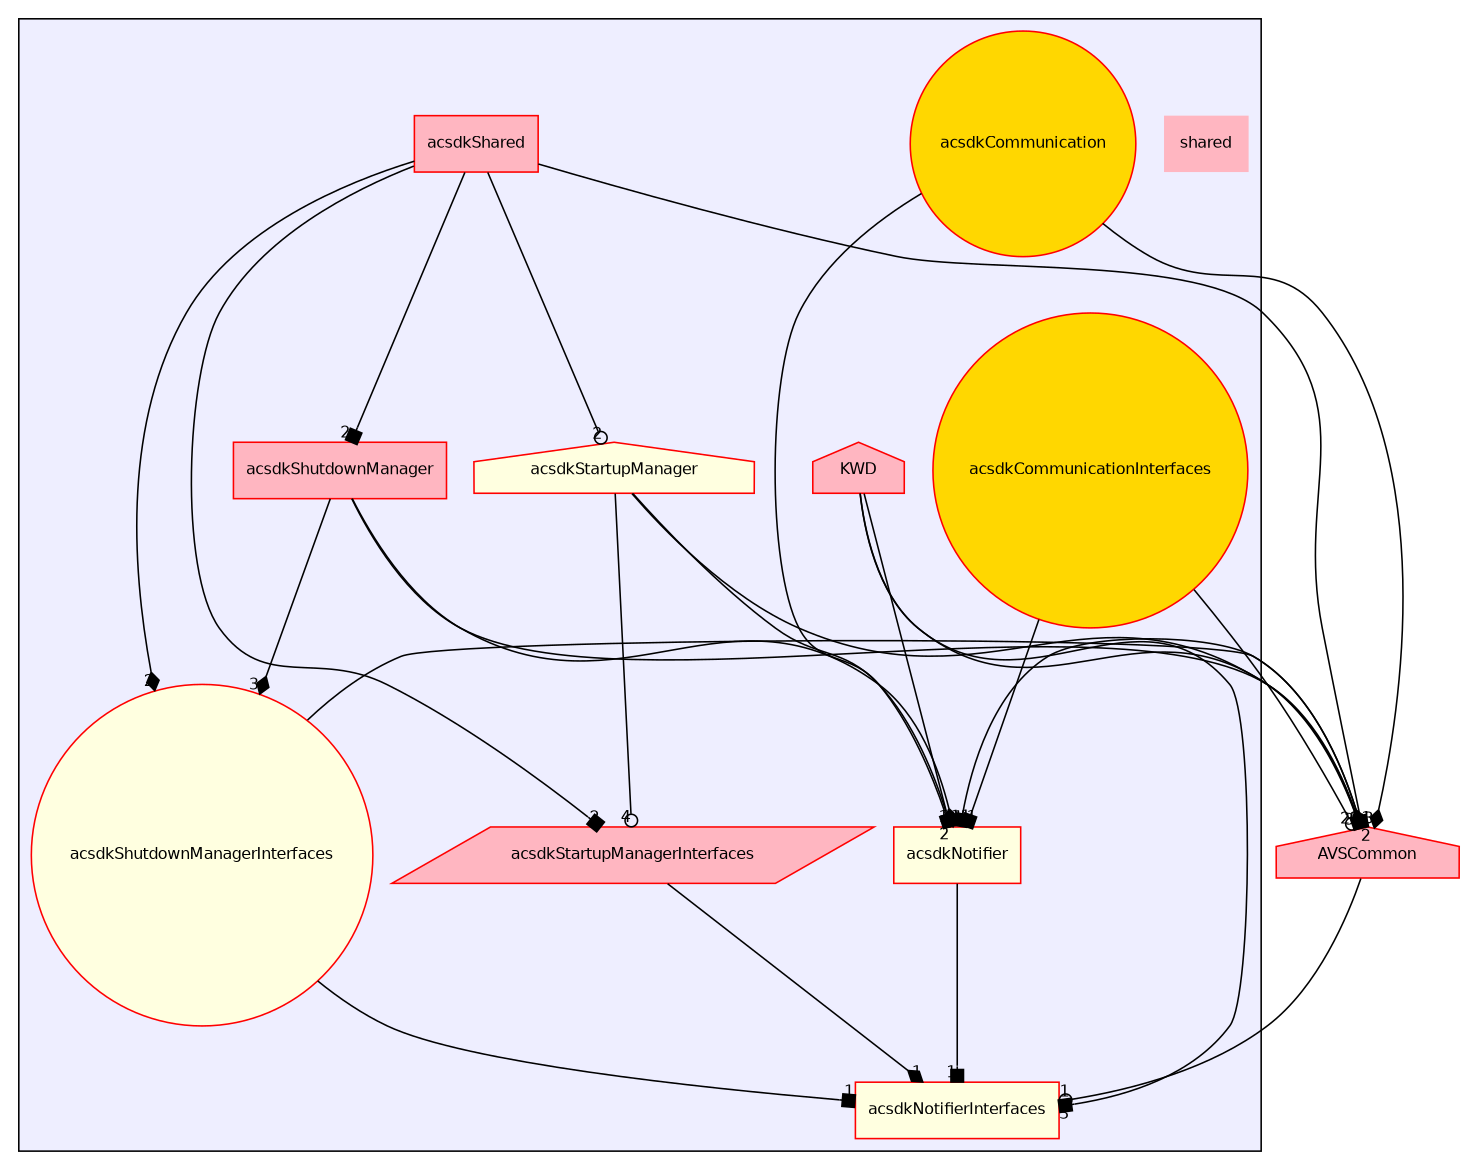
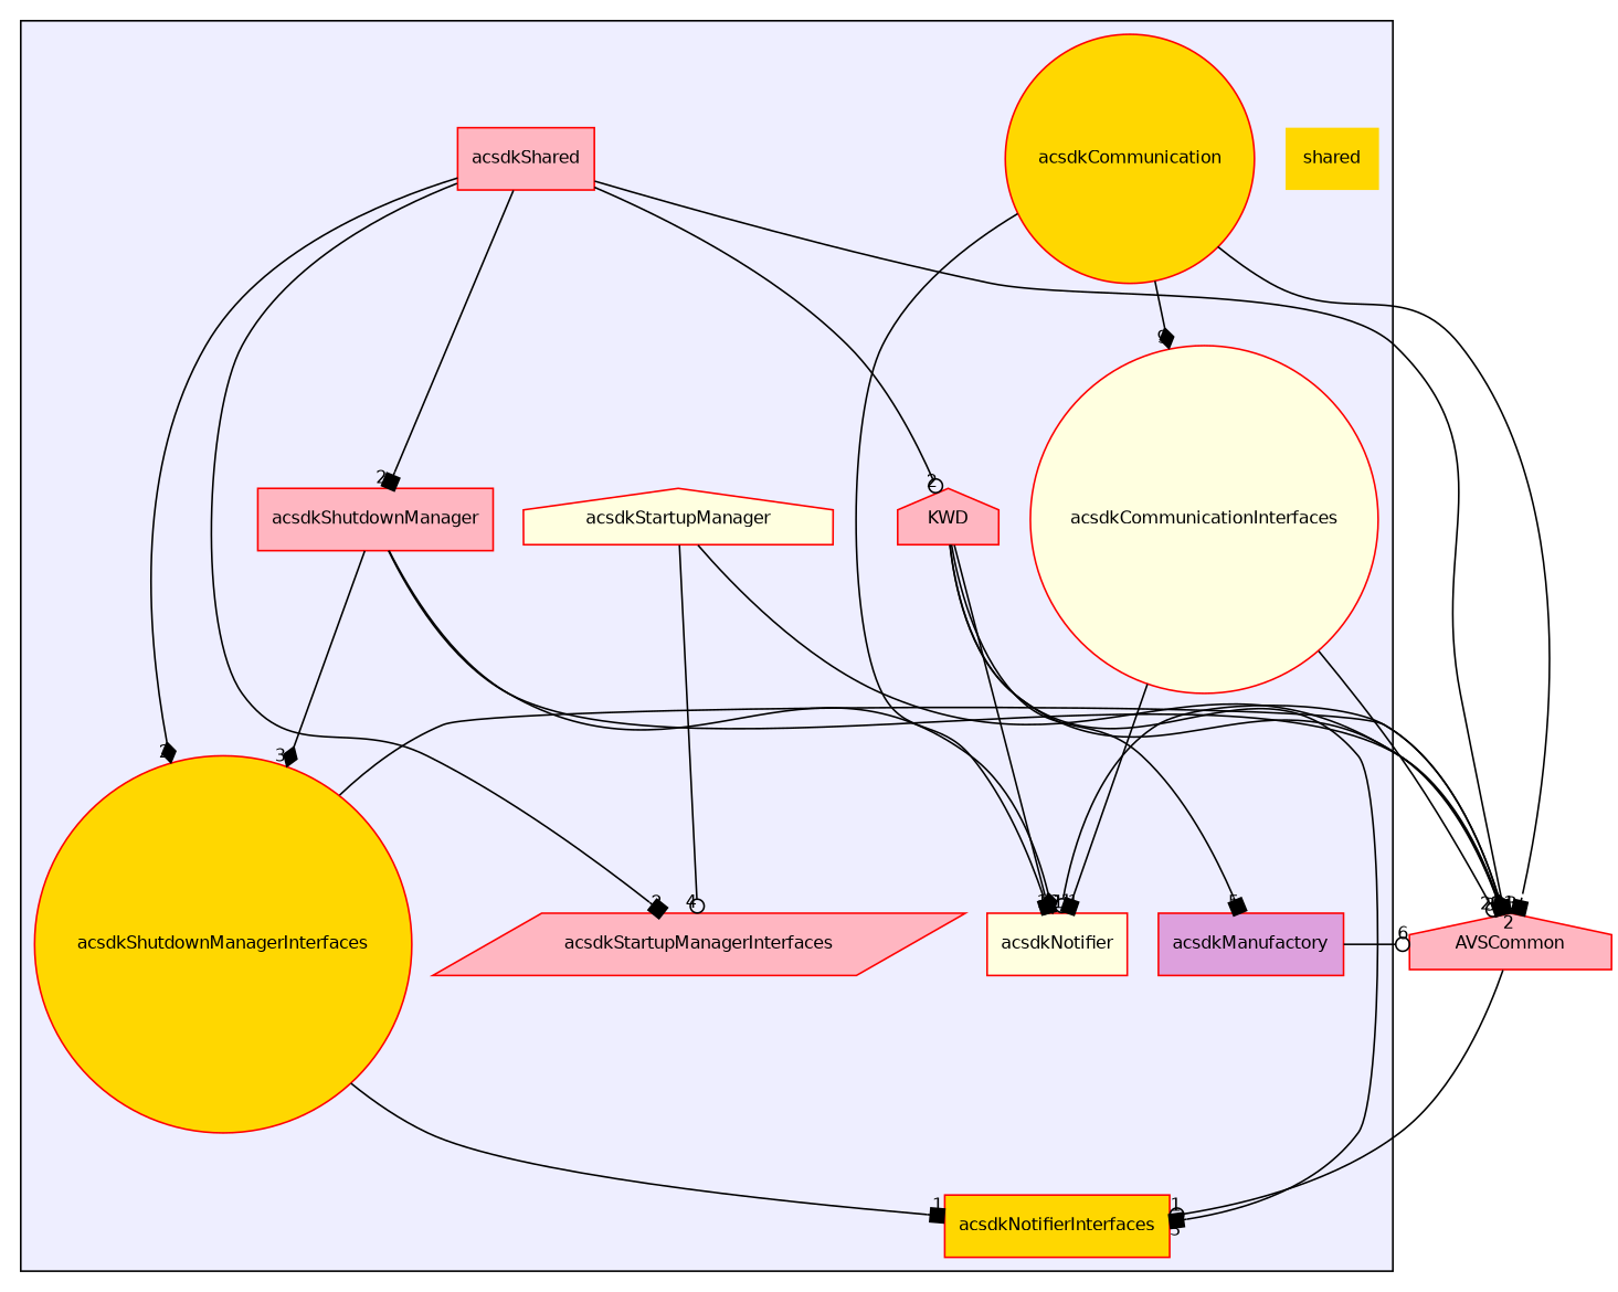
  digraph {
    compound=true
    node [fillcolor=lightpink fontname=Helvetica fontsize=10 shape=box style=filled color=red]
    edge [arrowhead=box headlabel=1 labeldistance=1.5 labelfontname=Helvetica labelfontsize=10]
-   n1 [label=shared shape=plaintext color=""]
+   n1 [fillcolor=gold label=shared shape=plaintext color=""]
    n2 [fillcolor=gold label=acsdkCommunication shape=circle]
-   n3 [fillcolor=gold label=acsdkCommunicationInterfaces shape=circle]
+   n3 [fillcolor=lightyellow label=acsdkCommunicationInterfaces shape=circle]
+   n4 [fillcolor=plum label=acsdkManufactory]
    n5 [fillcolor=lightyellow label=acsdkNotifier]
-   n6 [fillcolor=lightyellow label=acsdkNotifierInterfaces]
+   n6 [fillcolor=gold label=acsdkNotifierInterfaces]
    n7 [label=acsdkShared]
    n8 [label=acsdkShutdownManager]
-   n9 [fillcolor=lightyellow label=acsdkShutdownManagerInterfaces shape=circle]
+   n9 [fillcolor=gold label=acsdkShutdownManagerInterfaces shape=circle]
    n10 [fillcolor=lightyellow label=acsdkStartupManager shape=house]
    n11 [label=acsdkStartupManagerInterfaces shape=parallelogram]
    n12 [label=KWD shape=house]
    n13 [label=AVSCommon shape=house]
    subgraph cluster_1 {
      bgcolor="#eeeeff"
      pencolor=black
      n1
      n2
      n3
+     n4
      n5
      n6
      n7
      n8
      n9
      n10
      n11
      n12
    }
+   n2 -> n3 [arrowhead=diamond headlabel=9]
    n2 -> n5
-   n2 -> n13 [arrowhead=diamond headlabel=3]
+   n2 -> n13 [headlabel=3]
    n3 -> n5
    n3 -> n13 [arrowhead=odot headlabel=3]
-   n5 -> n6
+   n4 -> n13 [arrowhead=odot headlabel=6]
    n7 -> n8 [headlabel=2]
    n7 -> n9 [arrowhead=diamond headlabel=2]
-   n7 -> n10 [arrowhead=odot headlabel=2]
+   n7 -> n12 [arrowhead=odot headlabel=2]
    n7 -> n11 [headlabel=2]
    n7 -> n13 [headlabel=4]
    n8 -> n5 [arrowhead=diamond]
    n8 -> n9 [arrowhead=diamond headlabel=3]
    n8 -> n13 [arrowhead=diamond headlabel=2]
    n9 -> n6
    n9 -> n13 [arrowhead=diamond]
-   n10 -> n5 [arrowhead=odot]
    n10 -> n11 [arrowhead=odot headlabel=4]
    n10 -> n13 [arrowhead=odot]
-   n11 -> n6 [arrowhead=diamond]
+   n12 -> n4 [headlabel=5]
    n12 -> n5 [headlabel=2]
    n12 -> n6 [headlabel=3]
    n12 -> n13 [headlabel=20]
-   n13 -> n5
+   n13 -> n5 [arrowhead=odot]
    n13 -> n6 [arrowhead=odot]
  }
